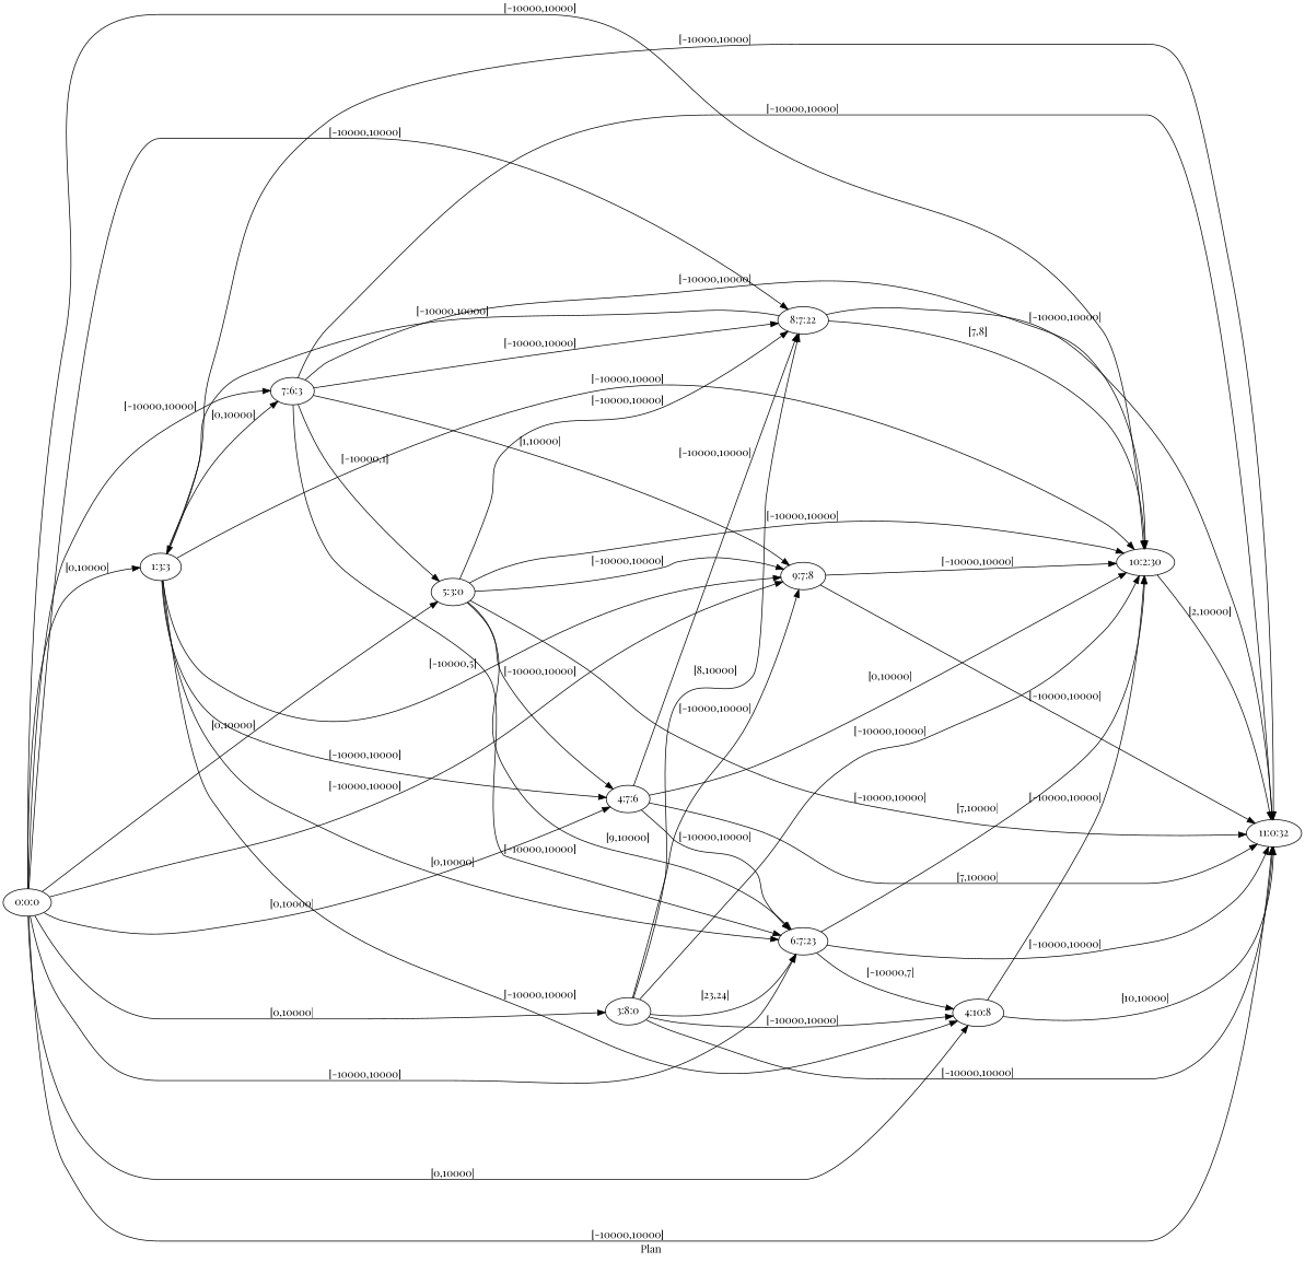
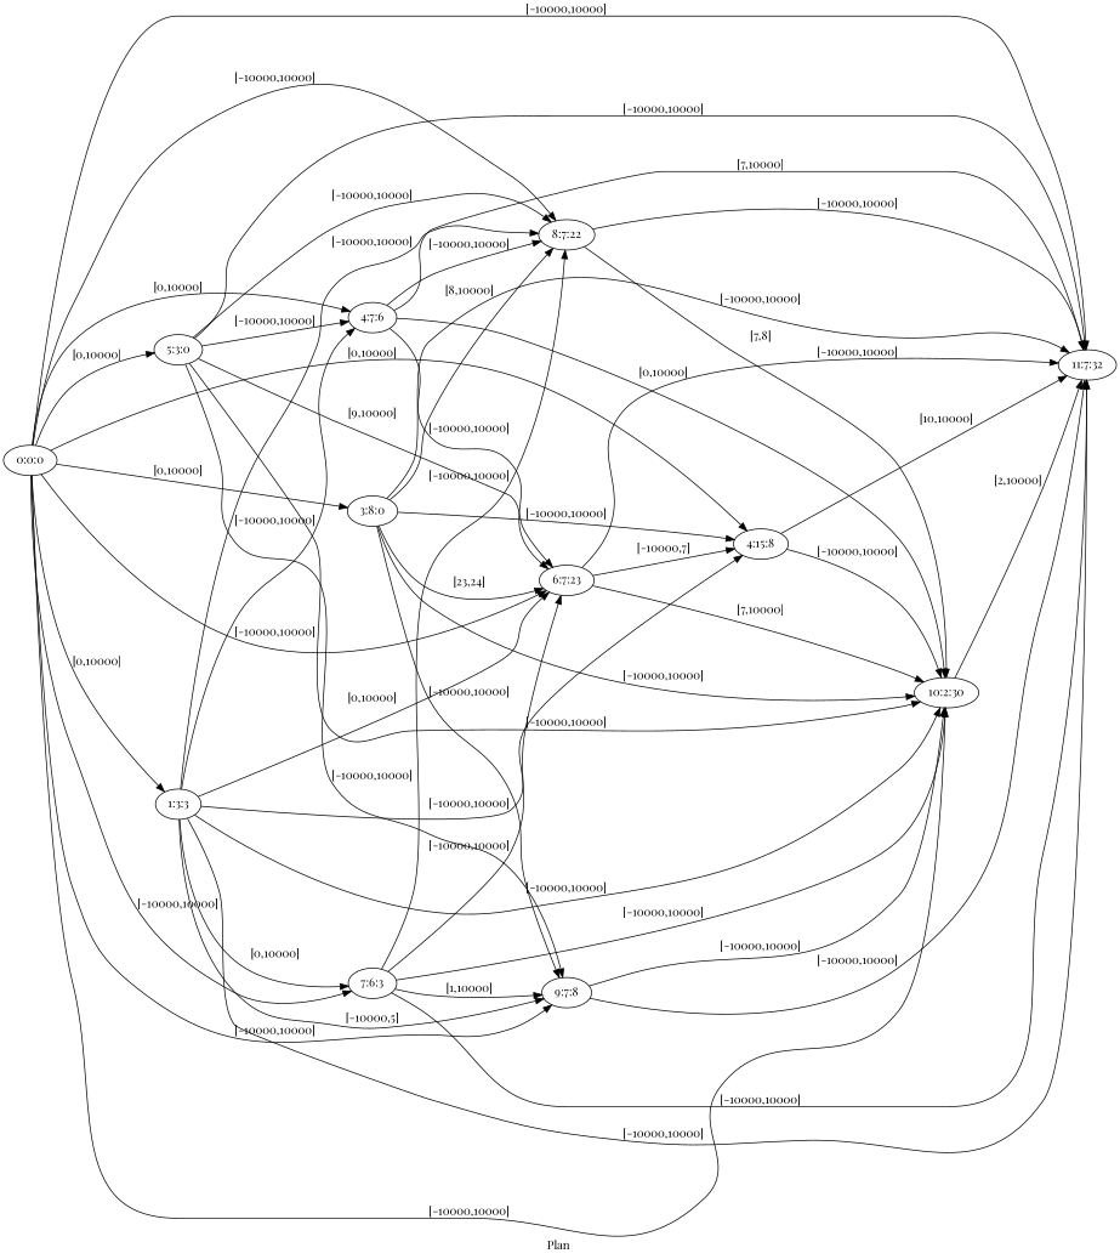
  digraph {
    fldt=0.586108
    fontname="Playfair Display"
    label="Plan "
    nodesep=.45
    rankdir=LR
    node [fontname="Playfair Display"]
    edge [fontname="Playfair Display"]
    "0:0:0"
    "1:3:3"
    n3 [label="4:7:6"]
    "3:8:0"
-   "4:10:8"
+   "4:10:8" [label="4:15:8"]
    "5:3:0"
    "6:7:23"
    "7:6:3"
    "8:7:22"
    "9:7:8"
    "10:2:30"
-   "11:0:32"
+   "11:0:32" [label="11:7:32"]
    "0:0:0" -> "1:3:3" [label="[0,10000]"]
    "0:0:0" -> n3 [label="[0,10000]"]
    "0:0:0" -> "3:8:0" [label="[0,10000]"]
    "0:0:0" -> "4:10:8" [label="[0,10000]"]
    "0:0:0" -> "5:3:0" [label="[0,10000]"]
    "0:0:0" -> "6:7:23" [label="[-10000,10000]"]
    "0:0:0" -> "7:6:3" [label="[-10000,10000]"]
    "0:0:0" -> "8:7:22" [label="[-10000,10000]"]
    "0:0:0" -> "9:7:8" [label="[-10000,10000]"]
    "0:0:0" -> "10:2:30" [label="[-10000,10000]"]
    "0:0:0" -> "11:0:32" [label="[-10000,10000]"]
    "1:3:3" -> n3 [label="[-10000,10000]"]
    "1:3:3" -> "4:10:8" [label="[-10000,10000]"]
    "1:3:3" -> "6:7:23" [label="[0,10000]"]
    "1:3:3" -> "7:6:3" [label="[0,10000]"]
-   "8:7:22" -> "1:3:3" [label="[-10000,10000]"]
+   "1:3:3" -> "8:7:22" [label="[-10000,10000]"]
    "1:3:3" -> "9:7:8" [label="[-10000,5]"]
    "1:3:3" -> "10:2:30" [label="[-10000,10000]"]
    "1:3:3" -> "11:0:32" [label="[-10000,10000]"]
    n3 -> "6:7:23" [label="[-10000,10000]"]
    n3 -> "8:7:22" [label="[-10000,10000]"]
    n3 -> "10:2:30" [label="[0,10000]"]
    n3 -> "11:0:32" [label="[7,10000]"]
    "3:8:0" -> "4:10:8" [label="[-10000,10000]"]
    "3:8:0" -> "6:7:23" [label="[23,24]"]
    "3:8:0" -> "8:7:22" [label="[8,10000]"]
    "3:8:0" -> "9:7:8" [label="[-10000,10000]"]
    "3:8:0" -> "10:2:30" [label="[-10000,10000]"]
    "3:8:0" -> "11:0:32" [label="[-10000,10000]"]
    "4:10:8" -> "10:2:30" [label="[-10000,10000]"]
    "4:10:8" -> "11:0:32" [label="[10,10000]"]
    "5:3:0" -> n3 [label="[-10000,10000]"]
    "5:3:0" -> "6:7:23" [label="[9,10000]"]
    "5:3:0" -> "8:7:22" [label="[-10000,10000]"]
    "5:3:0" -> "9:7:8" [label="[-10000,10000]"]
    "5:3:0" -> "10:2:30" [label="[-10000,10000]"]
    "5:3:0" -> "11:0:32" [label="[-10000,10000]"]
    "6:7:23" -> "4:10:8" [label="[-10000,7]"]
    "6:7:23" -> "10:2:30" [label="[7,10000]"]
    "6:7:23" -> "11:0:32" [label="[-10000,10000]"]
-   "7:6:3" -> "5:3:0" [label="[-10000,1]"]
    "7:6:3" -> "6:7:23" [label="[-10000,10000]"]
    "7:6:3" -> "8:7:22" [label="[-10000,10000]"]
    "7:6:3" -> "9:7:8" [label="[1,10000]"]
    "7:6:3" -> "10:2:30" [label="[-10000,10000]"]
    "7:6:3" -> "11:0:32" [label="[-10000,10000]"]
    "8:7:22" -> "10:2:30" [label="[7,8]"]
    "8:7:22" -> "11:0:32" [label="[-10000,10000]"]
    "9:7:8" -> "10:2:30" [label="[-10000,10000]"]
    "9:7:8" -> "11:0:32" [label="[-10000,10000]"]
    "10:2:30" -> "11:0:32" [label="[2,10000]"]
  }
